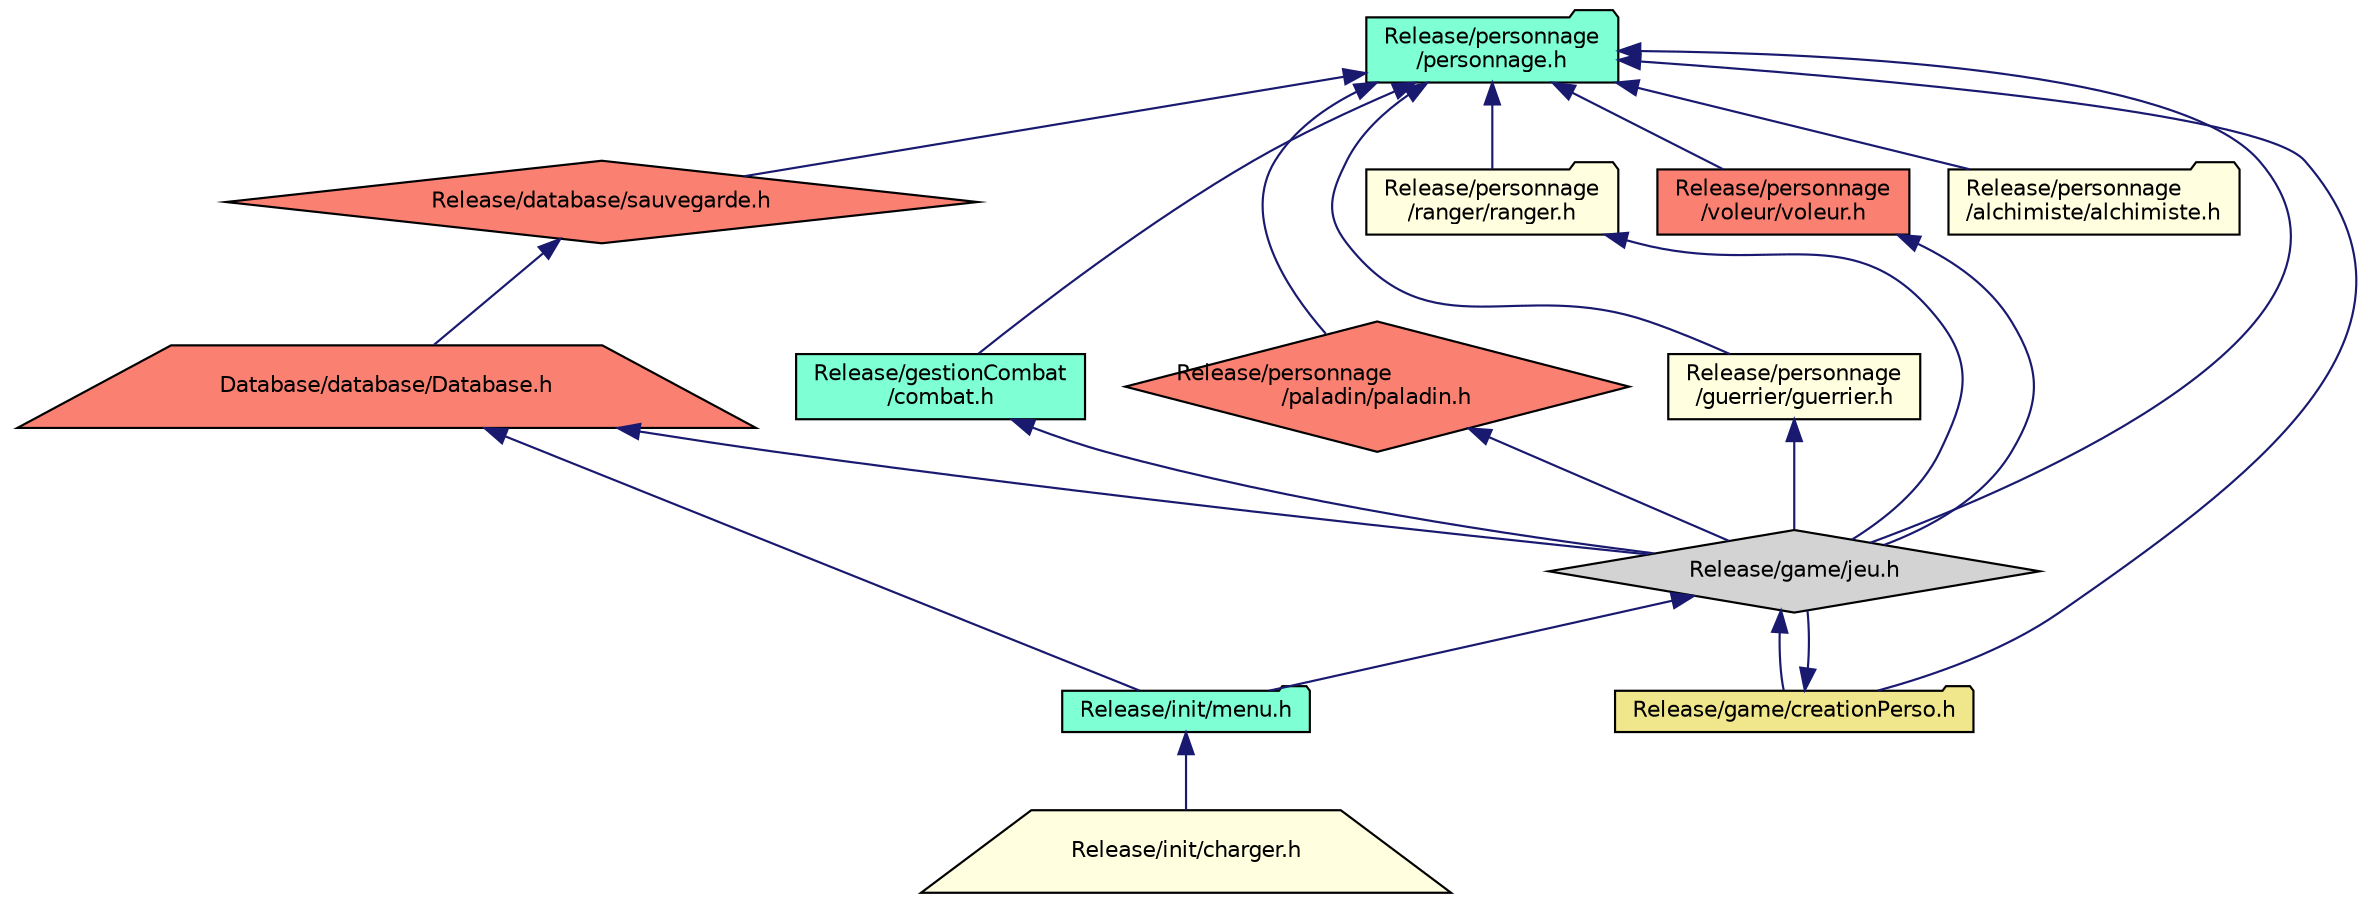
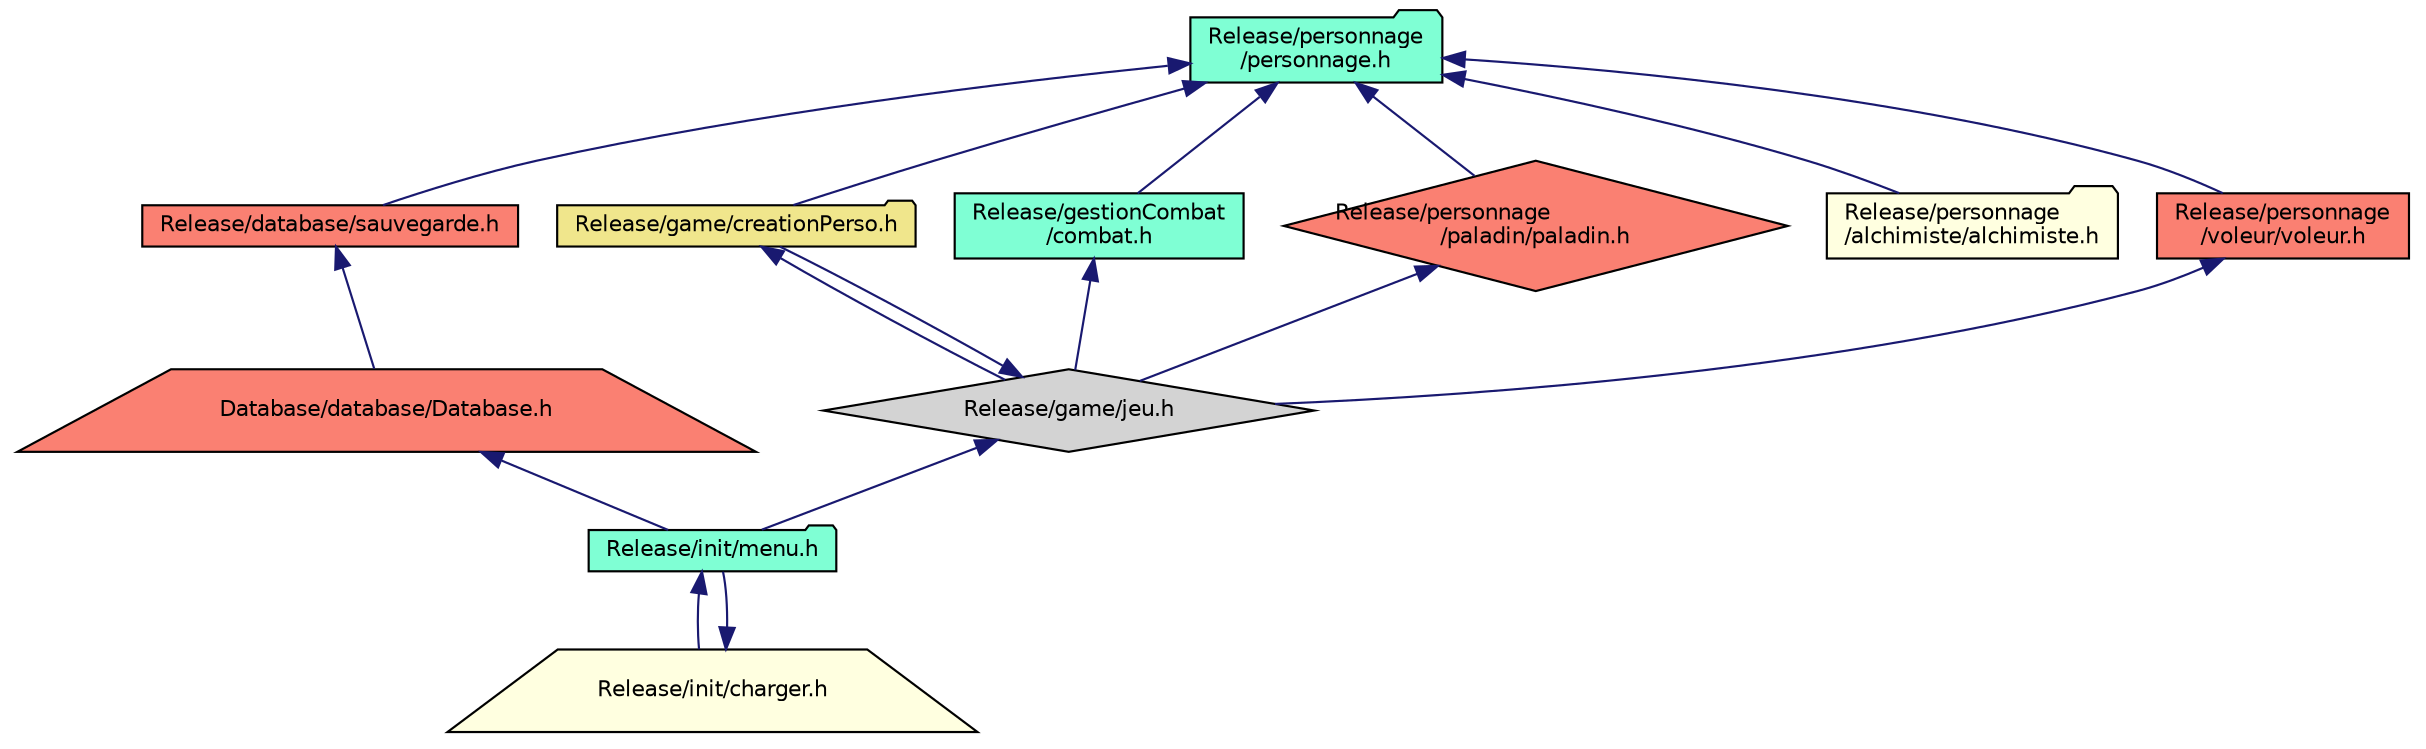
  digraph {
    node [color=black fillcolor=salmon fontname=Helvetica fontsize=10 shape=folder style=filled]
    edge [color=midnightblue dir=back fontname=Helvetica fontsize=10 labelfontname=Helvetica labelfontsize=10 style=solid]
    n1 [fillcolor=aquamarine fontcolor=black height=0.2 label="Release/personnage\l/personnage.h" width=0.4]
-   n2 [height=0.2 label="Release/database/sauvegarde.h" shape=diamond width=0.4]
+   n2 [height=0.2 label="Release/database/sauvegarde.h" shape=box width=0.4]
    n3 [fillcolor=lightgrey height=0.2 label="Release/game/jeu.h" shape=diamond width=0.4]
    n4 [fillcolor=khaki height=0.2 label="Release/game/creationPerso.h" width=0.4]
    n5 [fillcolor=aquamarine height=0.2 label="Release/gestionCombat\l/combat.h" shape=box width=0.4]
    n6 [height=0.2 label="Release/personnage\l/paladin/paladin.h" shape=diamond width=0.4]
-   n7 [fillcolor=lightyellow height=0.2 label="Release/personnage\l/guerrier/guerrier.h" shape=box width=0.4]
    n8 [fillcolor=lightyellow height=0.2 label="Release/personnage\l/alchimiste/alchimiste.h" width=0.4]
-   n9 [fillcolor=lightyellow height=0.2 label="Release/personnage\l/ranger/ranger.h" width=0.4]
    n10 [height=0.2 label="Release/personnage\l/voleur/voleur.h" shape=box width=0.4]
    n11 [height=0.2 label="Database/database/Database.h" shape=trapezium width=0.4]
    n12 [fillcolor=aquamarine height=0.2 label="Release/init/menu.h" width=0.4]
    n13 [fillcolor=lightyellow height=0.2 label="Release/init/charger.h" shape=trapezium width=0.4]
    n1 -> n2
-   n1 -> n3
    n1 -> n4
    n1 -> n5
    n1 -> n6
-   n1 -> n7
    n1 -> n8
-   n1 -> n9
    n1 -> n10
    n2 -> n11
    n3 -> n4
    n3 -> n12
    n4 -> n3
    n5 -> n3
    n6 -> n3
-   n7 -> n3
-   n9 -> n3
    n10 -> n3
-   n11 -> n3
    n11 -> n12
    n12 -> n13
+   n13 -> n12
  }
